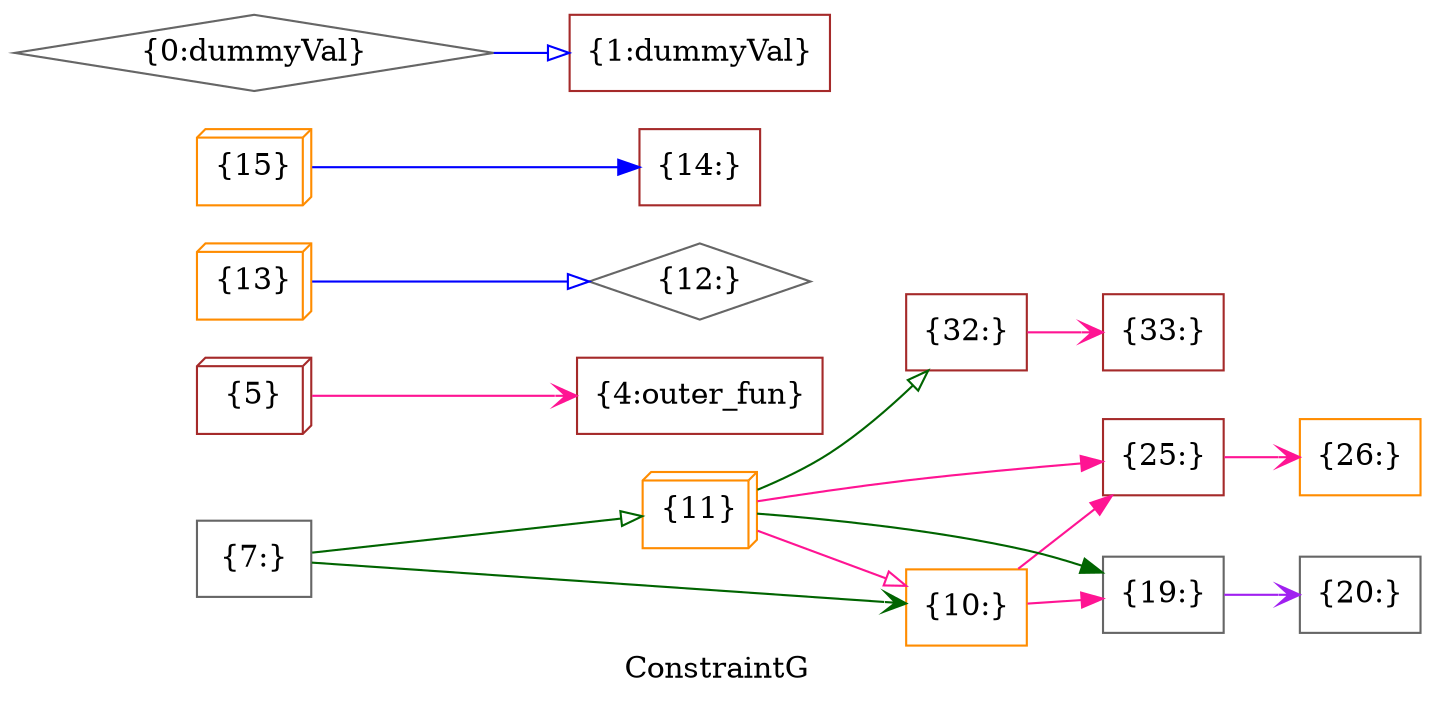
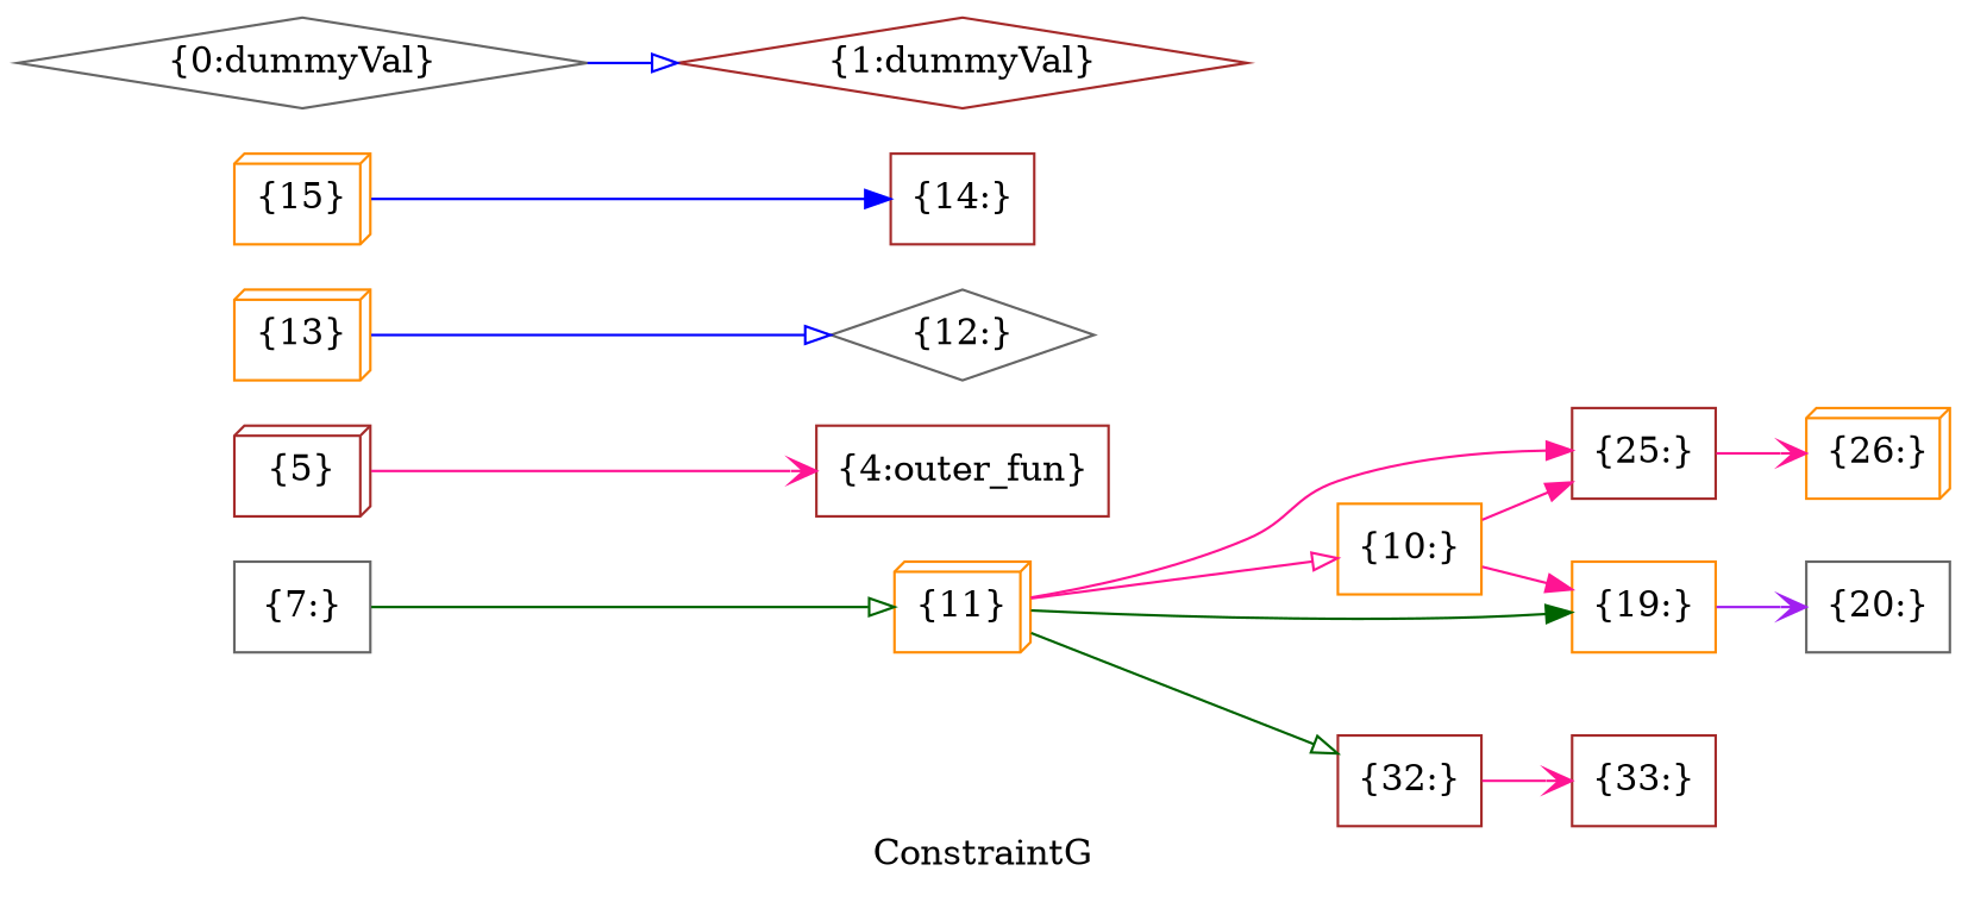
  digraph {
    label=ConstraintG
    rankdir=LR
    node [color=brown shape=box]
    edge [arrowhead=vee color=deeppink]
-   n1 [color=darkorange label="{26:}"]
+   n1 [color=darkorange label="{26:}" shape=box3d]
    n2 [label="{25:}"]
-   n3 [color=gray40 label="{19:}"]
+   n3 [color=darkorange label="{19:}"]
    n4 [color=gray40 label="{20:}"]
    n5 [color=darkorange label="{10:}"]
    n6 [label="{32:}"]
    n7 [label="{33:}"]
    n8 [label="{4:outer_fun}"]
    n9 [label="{5}" shape=box3d]
    n10 [color=darkorange label="{11}" shape=box3d]
    n11 [color=darkorange label="{13}" shape=box3d]
    n12 [color=gray40 label="{12:}" shape=diamond]
    n13 [color=darkorange label="{15}" shape=box3d]
    n14 [label="{14:}"]
    n15 [color=gray40 label="{7:}"]
    n16 [color=gray40 label="{0:dummyVal}" shape=diamond]
-   n17 [label="{1:dummyVal}"]
+   n17 [label="{1:dummyVal}" shape=diamond]
    n2 -> n1
    n3 -> n4 [color=purple]
    n5 -> n2 [arrowhead=normal]
    n5 -> n3 [arrowhead=normal]
    n6 -> n7
    n9 -> n8
    n10 -> n2 [arrowhead=normal]
    n10 -> n3 [arrowhead=normal color=darkgreen]
    n10 -> n5 [arrowhead=onormal]
    n10 -> n6 [arrowhead=onormal color=darkgreen]
    n11 -> n12 [arrowhead=onormal color=blue]
    n13 -> n14 [arrowhead=normal color=blue]
-   n15 -> n5 [color=darkgreen]
    n15 -> n10 [arrowhead=onormal color=darkgreen]
    n16 -> n17 [arrowhead=onormal color=blue]
  }
